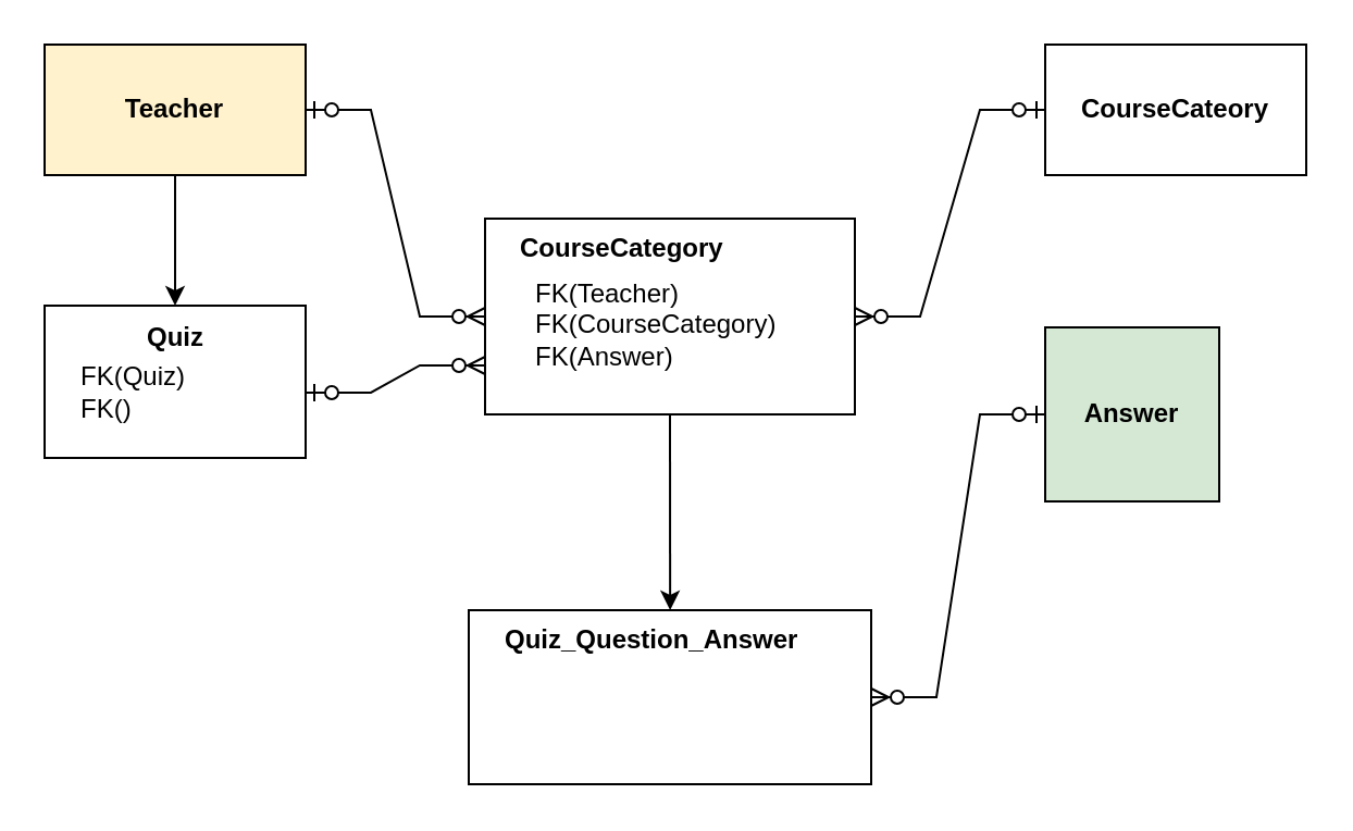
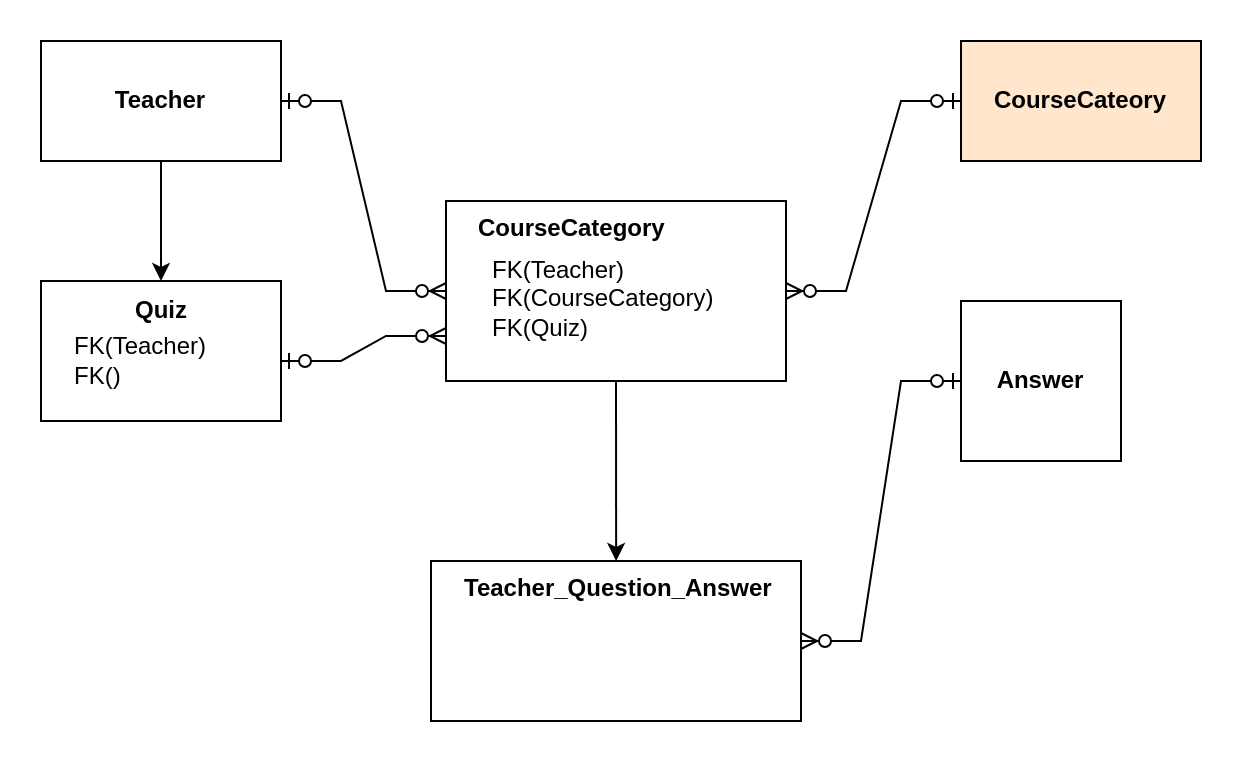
  <mxCell id="0" />
  <mxCell id="1" parent="0" />
  <mxCell id="2" value="" style="edgeStyle=entityRelationEdgeStyle;fontSize=12;html=1;endArrow=ERzeroToMany;startArrow=ERzeroToOne;rounded=0;exitX=0;exitY=0.5;exitDx=0;exitDy=0;entryX=1;entryY=0.5;entryDx=0;entryDy=0;" parent="1" source="16" target="5" edge="1"><mxGeometry width="100" height="100" relative="1" as="geometry"><mxPoint x="480" y="60" as="sourcePoint" /><mxPoint x="440" y="230" as="targetPoint" /></mxGeometry></mxCell>
  <mxCell id="3" value="" style="edgeStyle=entityRelationEdgeStyle;fontSize=12;html=1;endArrow=ERzeroToMany;startArrow=ERzeroToOne;rounded=0;entryX=0;entryY=0.5;entryDx=0;entryDy=0;" parent="1" source="15" target="5" edge="1"><mxGeometry width="100" height="100" relative="1" as="geometry"><mxPoint x="110" y="50" as="sourcePoint" /><mxPoint x="170" y="200" as="targetPoint" /></mxGeometry></mxCell>
  <mxCell id="4" value="" style="group" parent="1" vertex="1" connectable="0"><mxGeometry x="222.5" y="100" width="170" height="90" as="geometry" /></mxCell>
  <mxCell id="5" value="" style="rounded=0;whiteSpace=wrap;html=1;" parent="4" vertex="1"><mxGeometry width="170" height="90" as="geometry" /></mxCell>
- <mxCell id="6" value="&lt;div&gt;FK(Teacher)&lt;/div&gt;&lt;div&gt;FK(CourseCategory)&lt;br&gt;&lt;/div&gt;&lt;div&gt;FK(Answer)&lt;br&gt;&lt;/div&gt;" style="text;html=1;align=left;verticalAlign=middle;resizable=0;points=[];autosize=1;strokeColor=none;fillColor=none;" parent="4" vertex="1"><mxGeometry x="21.25" y="18.636" width="130" height="60" as="geometry" /></mxCell>
+ <mxCell id="6" value="&lt;div&gt;FK(Teacher)&lt;/div&gt;&lt;div&gt;FK(CourseCategory)&lt;br&gt;&lt;/div&gt;&lt;div&gt;FK(Quiz)&lt;br&gt;&lt;/div&gt;" style="text;html=1;align=left;verticalAlign=middle;resizable=0;points=[];autosize=1;strokeColor=none;fillColor=none;" parent="4" vertex="1"><mxGeometry x="21.25" y="18.636" width="130" height="60" as="geometry" /></mxCell>
  <mxCell id="7" value="CourseCategory" style="text;whiteSpace=wrap;html=1;fontStyle=1" parent="4" vertex="1"><mxGeometry x="14.167" width="155.833" height="24.545" as="geometry" /></mxCell>
- <mxCell id="8" value="Answer" style="whiteSpace=wrap;html=1;aspect=fixed;fontStyle=1;fillColor=#d5e8d4;" vertex="1" parent="1"><mxGeometry x="480" y="150" width="80" height="80" as="geometry" /></mxCell>
+ <mxCell id="8" value="Answer" style="whiteSpace=wrap;html=1;aspect=fixed;fontStyle=1" vertex="1" parent="1"><mxGeometry x="480" y="150" width="80" height="80" as="geometry" /></mxCell>
  <mxCell id="9" value="" style="group" vertex="1" connectable="0" parent="1"><mxGeometry x="215" y="280" width="185" height="80" as="geometry" /></mxCell>
  <mxCell id="10" value="" style="rounded=0;whiteSpace=wrap;html=1;" vertex="1" parent="9"><mxGeometry width="185.0" height="80" as="geometry" /></mxCell>
- <mxCell id="11" value="Quiz_Question_Answer" style="text;whiteSpace=wrap;html=1;fontStyle=1" vertex="1" parent="9"><mxGeometry x="15.417" width="169.583" height="21.818" as="geometry" /></mxCell>
+ <mxCell id="11" value="Teacher_Question_Answer" style="text;whiteSpace=wrap;html=1;fontStyle=1" vertex="1" parent="9"><mxGeometry x="15.417" width="169.583" height="21.818" as="geometry" /></mxCell>
  <mxCell id="12" value="" style="edgeStyle=entityRelationEdgeStyle;fontSize=12;html=1;endArrow=ERzeroToMany;startArrow=ERzeroToOne;rounded=0;exitX=0;exitY=0.5;exitDx=0;exitDy=0;" edge="1" parent="1" source="8" target="10"><mxGeometry width="100" height="100" relative="1" as="geometry"><mxPoint x="452.5" y="160" as="sourcePoint" /><mxPoint x="390" y="290" as="targetPoint" /></mxGeometry></mxCell>
  <mxCell id="13" value="" style="endArrow=classic;html=1;rounded=0;exitX=0.5;exitY=1;exitDx=0;exitDy=0;entryX=0.455;entryY=0;entryDx=0;entryDy=0;entryPerimeter=0;" edge="1" parent="1" source="5" target="11"><mxGeometry width="50" height="50" relative="1" as="geometry"><mxPoint x="290" y="260" as="sourcePoint" /><mxPoint x="340" y="210" as="targetPoint" /></mxGeometry></mxCell>
  <mxCell id="14" style="edgeStyle=orthogonalEdgeStyle;rounded=0;orthogonalLoop=1;jettySize=auto;html=1;entryX=0.5;entryY=0;entryDx=0;entryDy=0;" edge="1" parent="1" source="15" target="17"><mxGeometry relative="1" as="geometry" /></mxCell>
- <mxCell id="15" value="Teacher" style="rounded=0;whiteSpace=wrap;html=1;fontStyle=1;fillColor=#fff2cc;" vertex="1" parent="1"><mxGeometry x="20" y="20" width="120" height="60" as="geometry" /></mxCell>
- <mxCell id="16" value="CourseCateory" style="rounded=0;whiteSpace=wrap;html=1;fontStyle=1" vertex="1" parent="1"><mxGeometry x="480" y="20" width="120" height="60" as="geometry" /></mxCell>
+ <mxCell id="15" value="Teacher" style="rounded=0;whiteSpace=wrap;html=1;fontStyle=1" vertex="1" parent="1"><mxGeometry x="20" y="20" width="120" height="60" as="geometry" /></mxCell>
+ <mxCell id="16" value="CourseCateory" style="rounded=0;whiteSpace=wrap;html=1;fontStyle=1;fillColor=#ffe6cc;" vertex="1" parent="1"><mxGeometry x="480" y="20" width="120" height="60" as="geometry" /></mxCell>
  <mxCell id="17" value="" style="rounded=0;whiteSpace=wrap;html=1;" vertex="1" parent="1"><mxGeometry x="20" y="140" width="120" height="70" as="geometry" /></mxCell>
  <mxCell id="18" value="Quiz" style="text;html=1;align=center;verticalAlign=middle;resizable=0;points=[];autosize=1;strokeColor=none;fillColor=none;fontStyle=1" vertex="1" parent="1"><mxGeometry x="55" y="140" width="50" height="30" as="geometry" /></mxCell>
- <mxCell id="19" value="&lt;div&gt;FK(Quiz)&lt;/div&gt;&lt;div&gt;FK()&lt;br&gt;&lt;/div&gt;" style="text;html=1;align=left;verticalAlign=middle;resizable=0;points=[];autosize=1;strokeColor=none;fillColor=none;" vertex="1" parent="1"><mxGeometry x="34.995" y="159.999" width="90" height="40" as="geometry" /></mxCell>
+ <mxCell id="19" value="&lt;div&gt;FK(Teacher)&lt;/div&gt;&lt;div&gt;FK()&lt;br&gt;&lt;/div&gt;" style="text;html=1;align=left;verticalAlign=middle;resizable=0;points=[];autosize=1;strokeColor=none;fillColor=none;" vertex="1" parent="1"><mxGeometry x="34.995" y="159.999" width="90" height="40" as="geometry" /></mxCell>
  <mxCell id="20" value="" style="edgeStyle=entityRelationEdgeStyle;fontSize=12;html=1;endArrow=ERzeroToMany;startArrow=ERzeroToOne;rounded=0;entryX=0;entryY=0.75;entryDx=0;entryDy=0;exitX=1;exitY=0.571;exitDx=0;exitDy=0;exitPerimeter=0;" edge="1" parent="1" source="17" target="5"><mxGeometry width="100" height="100" relative="1" as="geometry"><mxPoint x="150" y="180" as="sourcePoint" /><mxPoint x="232.5" y="275" as="targetPoint" /></mxGeometry></mxCell>
